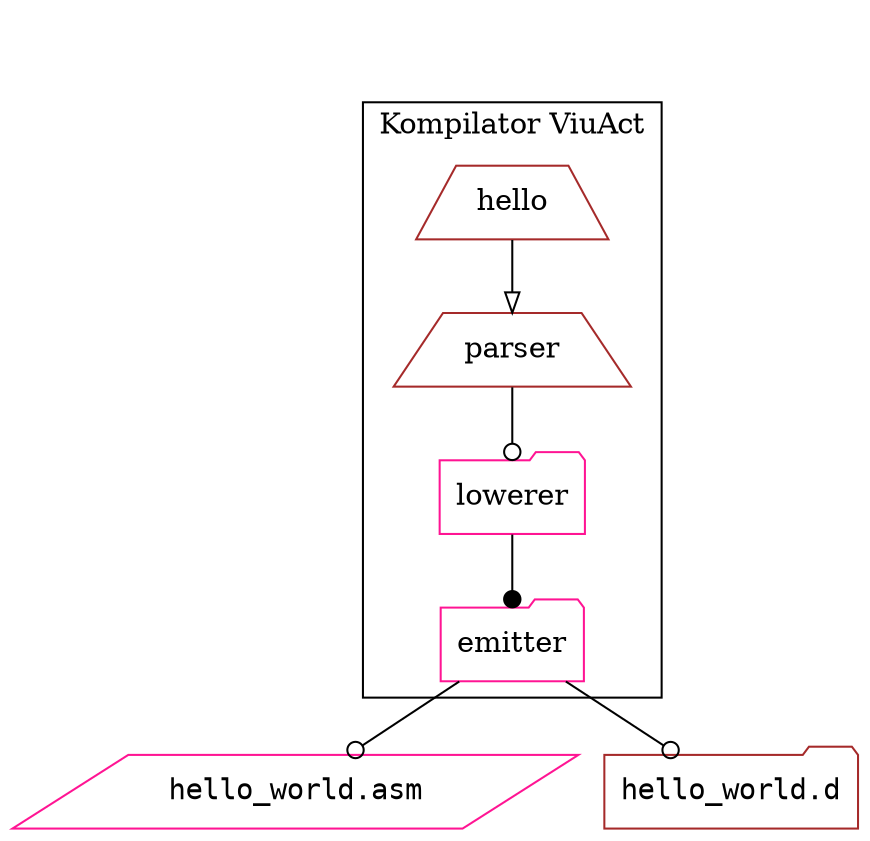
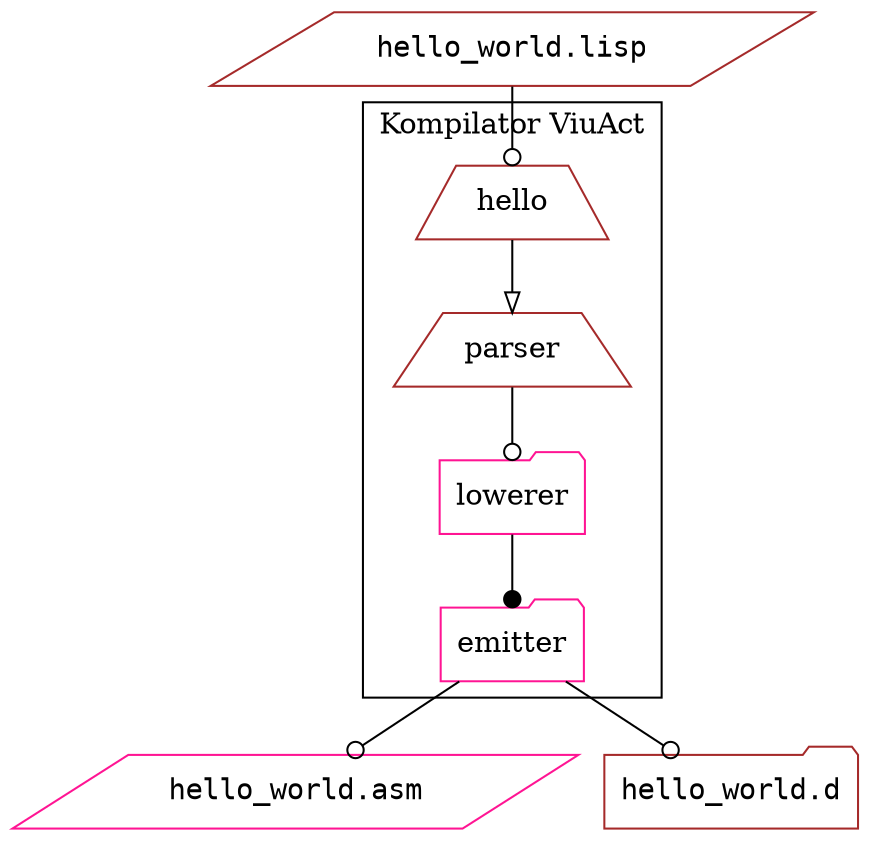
  digraph {
    node [color=brown shape=folder]
    edge [arrowhead=odot]
    n1 [label=hello shape=trapezium]
    parser [shape=trapezium]
    lowerer [color=deeppink]
    emitter [color=deeppink]
    "hello_world.asm" [color=deeppink fontname=DejaVuSansMono shape=parallelogram]
    "hello_world.d" [fontname=DejaVuSansMono]
+   "hello_world.lisp" [fontname=DejaVuSansMono shape=parallelogram]
    subgraph cluster_1 {
      label="Kompilator ViuAct"
      n1
      parser
      lowerer
      emitter
    }
    n1 -> parser [arrowhead=onormal]
    parser -> lowerer
    lowerer -> emitter [arrowhead=dot]
    emitter -> "hello_world.asm"
    emitter -> "hello_world.d"
+   "hello_world.lisp" -> n1
  }
